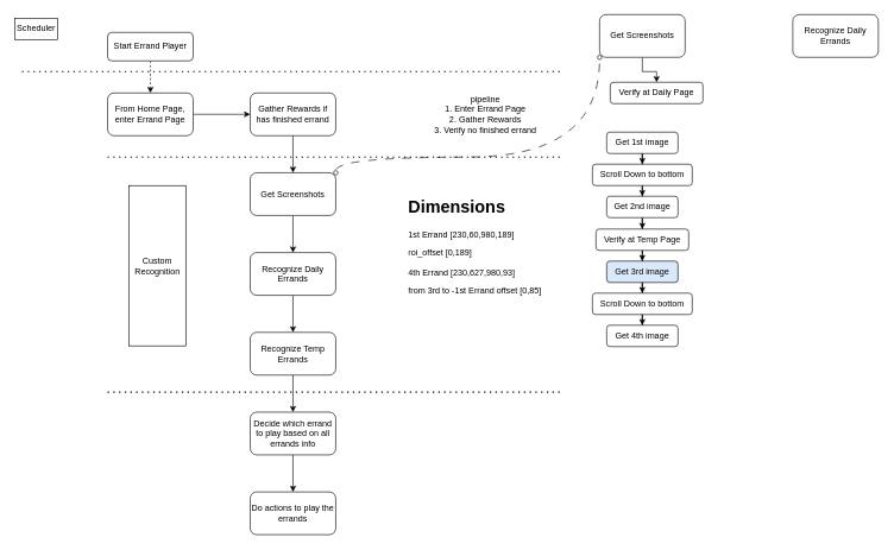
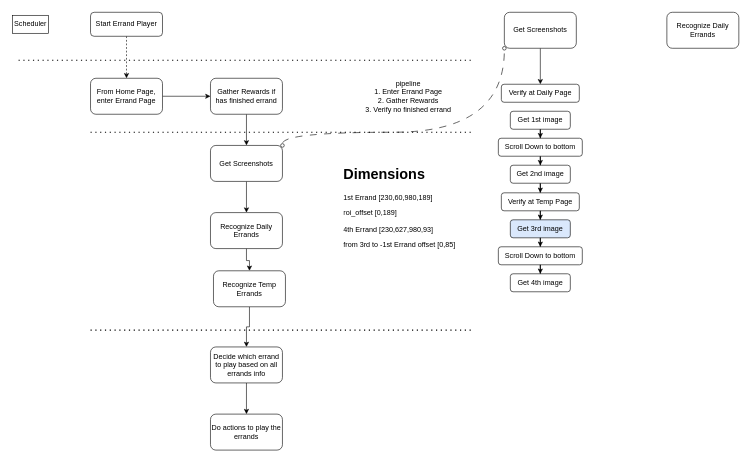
  <mxCell id="0" />
  <mxCell id="1" parent="0" />
  <mxCell id="2" value="" style="edgeStyle=orthogonalEdgeStyle;rounded=0;orthogonalLoop=1;jettySize=auto;html=1;dashed=1;" edge="1" parent="1" source="3" target="5"><mxGeometry relative="1" as="geometry" /></mxCell>
- <mxCell id="3" value="Start Errand Player" style="rounded=1;whiteSpace=wrap;html=1;fontSize=12;glass=0;strokeWidth=1;shadow=0;" parent="1" vertex="1"><mxGeometry x="150" y="45" width="120" height="40" as="geometry" /></mxCell>
+ <mxCell id="3" value="Start Errand Player" style="rounded=1;whiteSpace=wrap;html=1;fontSize=12;glass=0;strokeWidth=1;shadow=0;" parent="1" vertex="1"><mxGeometry x="150" y="20" width="120" height="40" as="geometry" /></mxCell>
  <mxCell id="4" value="" style="edgeStyle=orthogonalEdgeStyle;rounded=0;orthogonalLoop=1;jettySize=auto;html=1;" edge="1" parent="1" source="5" target="7"><mxGeometry relative="1" as="geometry" /></mxCell>
  <mxCell id="5" value="From Home Page, enter Errand Page" style="whiteSpace=wrap;html=1;rounded=1;glass=0;strokeWidth=1;shadow=0;" vertex="1" parent="1"><mxGeometry x="150" y="130" width="120" height="60" as="geometry" /></mxCell>
  <mxCell id="6" value="" style="edgeStyle=orthogonalEdgeStyle;rounded=0;orthogonalLoop=1;jettySize=auto;html=1;" edge="1" parent="1" source="7" target="23"><mxGeometry relative="1" as="geometry" /></mxCell>
  <mxCell id="7" value="Gather Rewards if has finished errand" style="whiteSpace=wrap;html=1;rounded=1;glass=0;strokeWidth=1;shadow=0;" vertex="1" parent="1"><mxGeometry x="350" y="130" width="120" height="60" as="geometry" /></mxCell>
  <mxCell id="8" value="" style="edgeStyle=orthogonalEdgeStyle;rounded=0;orthogonalLoop=1;jettySize=auto;html=1;" edge="1" parent="1" source="9" target="11"><mxGeometry relative="1" as="geometry" /></mxCell>
  <mxCell id="9" value="Recognize Daily Errands" style="whiteSpace=wrap;html=1;rounded=1;glass=0;strokeWidth=1;shadow=0;" vertex="1" parent="1"><mxGeometry x="350" y="354" width="120" height="60" as="geometry" /></mxCell>
  <mxCell id="10" value="" style="edgeStyle=orthogonalEdgeStyle;rounded=0;orthogonalLoop=1;jettySize=auto;html=1;" edge="1" parent="1" source="11" target="13"><mxGeometry relative="1" as="geometry" /></mxCell>
- <mxCell id="11" value="Recognize Temp Errands" style="whiteSpace=wrap;html=1;rounded=1;glass=0;strokeWidth=1;shadow=0;" vertex="1" parent="1"><mxGeometry x="350" y="466" width="120" height="60" as="geometry" /></mxCell>
+ <mxCell id="11" value="Recognize Temp Errands" style="whiteSpace=wrap;html=1;rounded=1;glass=0;strokeWidth=1;shadow=0;" vertex="1" parent="1"><mxGeometry x="355" y="451" width="120" height="60" as="geometry" /></mxCell>
  <mxCell id="12" value="" style="edgeStyle=orthogonalEdgeStyle;rounded=0;orthogonalLoop=1;jettySize=auto;html=1;" edge="1" parent="1" source="13" target="14"><mxGeometry relative="1" as="geometry" /></mxCell>
  <mxCell id="13" value="Decide which errand to play based on all errands info" style="whiteSpace=wrap;html=1;rounded=1;glass=0;strokeWidth=1;shadow=0;" vertex="1" parent="1"><mxGeometry x="350" y="578" width="120" height="60" as="geometry" /></mxCell>
  <mxCell id="14" value="Do actions to play the errands" style="whiteSpace=wrap;html=1;rounded=1;glass=0;strokeWidth=1;shadow=0;" vertex="1" parent="1"><mxGeometry x="350" y="690" width="120" height="60" as="geometry" /></mxCell>
  <mxCell id="15" value="" style="endArrow=none;dashed=1;html=1;dashPattern=1 3;strokeWidth=2;rounded=0;" edge="1" parent="1"><mxGeometry width="50" height="50" relative="1" as="geometry"><mxPoint x="30" y="100" as="sourcePoint" /><mxPoint x="790" y="100" as="targetPoint" /></mxGeometry></mxCell>
  <mxCell id="16" value="" style="endArrow=none;dashed=1;html=1;dashPattern=1 3;strokeWidth=2;rounded=0;" edge="1" parent="1"><mxGeometry width="50" height="50" relative="1" as="geometry"><mxPoint x="150" y="220" as="sourcePoint" /><mxPoint x="790" y="220" as="targetPoint" /></mxGeometry></mxCell>
  <mxCell id="17" value="Scheduler" style="text;html=1;align=center;verticalAlign=middle;whiteSpace=wrap;rounded=0;strokeColor=default;" vertex="1" parent="1"><mxGeometry x="20" y="25" width="60" height="30" as="geometry" /></mxCell>
  <mxCell id="18" value="pipeline&lt;div&gt;1. Enter Errand Page&lt;/div&gt;&lt;div&gt;2. Gather Rewards&lt;/div&gt;&lt;div&gt;3. Verify no finished errand&lt;/div&gt;" style="text;html=1;align=center;verticalAlign=middle;whiteSpace=wrap;rounded=0;" vertex="1" parent="1"><mxGeometry x="590" y="122.5" width="180" height="75" as="geometry" /></mxCell>
  <mxCell id="19" value="&lt;h1 style=&quot;margin-top: 0px;&quot;&gt;Dimensions&lt;/h1&gt;&lt;p&gt;1st Errand [230,60,980,189]&lt;/p&gt;&lt;p&gt;roi_offset [0,189]&lt;/p&gt;&lt;p&gt;4th Errand [230,627,980,93]&lt;/p&gt;&lt;p&gt;from 3rd to -1st Errand offset [0,85]&lt;/p&gt;" style="text;html=1;whiteSpace=wrap;overflow=hidden;rounded=0;" vertex="1" parent="1"><mxGeometry x="570" y="270" width="230" height="290" as="geometry" /></mxCell>
  <mxCell id="20" value="Recognize Daily Errands" style="whiteSpace=wrap;html=1;rounded=1;glass=0;strokeWidth=1;shadow=0;" vertex="1" parent="1"><mxGeometry x="1111" y="20" width="120" height="60" as="geometry" /></mxCell>
  <mxCell id="21" style="edgeStyle=orthogonalEdgeStyle;rounded=0;orthogonalLoop=1;jettySize=auto;html=1;exitX=0.5;exitY=1;exitDx=0;exitDy=0;entryX=0.5;entryY=0;entryDx=0;entryDy=0;" edge="1" parent="1" source="23" target="9"><mxGeometry relative="1" as="geometry" /></mxCell>
  <mxCell id="22" style="edgeStyle=orthogonalEdgeStyle;rounded=0;orthogonalLoop=1;jettySize=auto;html=1;exitX=1;exitY=0;exitDx=0;exitDy=0;entryX=0;entryY=1;entryDx=0;entryDy=0;strokeColor=default;elbow=vertical;curved=1;shadow=0;flowAnimation=1;endArrow=oval;endFill=0;startArrow=oval;startFill=0;dashed=1;dashPattern=12 12;" edge="1" parent="1" source="23" target="25"><mxGeometry relative="1" as="geometry"><Array as="points"><mxPoint x="470" y="220" /><mxPoint x="840" y="220" /></Array></mxGeometry></mxCell>
  <mxCell id="23" value="Get Screenshots" style="whiteSpace=wrap;html=1;rounded=1;glass=0;strokeWidth=1;shadow=0;" vertex="1" parent="1"><mxGeometry x="350" y="242" width="120" height="60" as="geometry" /></mxCell>
  <mxCell id="24" value="" style="edgeStyle=orthogonalEdgeStyle;rounded=0;orthogonalLoop=1;jettySize=auto;html=1;" edge="1" parent="1" source="25" target="26"><mxGeometry relative="1" as="geometry" /></mxCell>
  <mxCell id="25" value="Get Screenshots" style="whiteSpace=wrap;html=1;rounded=1;glass=0;strokeWidth=1;shadow=0;" vertex="1" parent="1"><mxGeometry x="840" y="20" width="120" height="60" as="geometry" /></mxCell>
- <mxCell id="26" value="Verify at Daily Page" style="whiteSpace=wrap;html=1;rounded=1;glass=0;strokeWidth=1;shadow=0;" vertex="1" parent="1"><mxGeometry x="855" y="115" width="130" height="30" as="geometry" /></mxCell>
+ <mxCell id="26" value="Verify at Daily Page" style="whiteSpace=wrap;html=1;rounded=1;glass=0;strokeWidth=1;shadow=0;" vertex="1" parent="1"><mxGeometry x="835" y="140" width="130" height="30" as="geometry" /></mxCell>
  <mxCell id="27" value="" style="edgeStyle=orthogonalEdgeStyle;rounded=0;orthogonalLoop=1;jettySize=auto;html=1;" edge="1" parent="1" source="28" target="30"><mxGeometry relative="1" as="geometry" /></mxCell>
  <mxCell id="28" value="Get 1st image" style="whiteSpace=wrap;html=1;rounded=1;glass=0;strokeWidth=1;shadow=0;" vertex="1" parent="1"><mxGeometry x="850" y="185" width="100" height="30" as="geometry" /></mxCell>
  <mxCell id="29" value="" style="edgeStyle=orthogonalEdgeStyle;rounded=0;orthogonalLoop=1;jettySize=auto;html=1;" edge="1" parent="1" source="30" target="32"><mxGeometry relative="1" as="geometry" /></mxCell>
  <mxCell id="30" value="Scroll Down to bottom" style="whiteSpace=wrap;html=1;rounded=1;glass=0;strokeWidth=1;shadow=0;" vertex="1" parent="1"><mxGeometry x="830" y="230" width="140" height="30" as="geometry" /></mxCell>
  <mxCell id="31" value="" style="edgeStyle=orthogonalEdgeStyle;rounded=0;orthogonalLoop=1;jettySize=auto;html=1;" edge="1" parent="1" source="32" target="34"><mxGeometry relative="1" as="geometry" /></mxCell>
  <mxCell id="32" value="Get 2nd image" style="whiteSpace=wrap;html=1;rounded=1;glass=0;strokeWidth=1;shadow=0;" vertex="1" parent="1"><mxGeometry x="850" y="275" width="100" height="30" as="geometry" /></mxCell>
  <mxCell id="33" value="" style="edgeStyle=orthogonalEdgeStyle;rounded=0;orthogonalLoop=1;jettySize=auto;html=1;" edge="1" parent="1" source="34" target="36"><mxGeometry relative="1" as="geometry" /></mxCell>
  <mxCell id="34" value="Verify at Temp Page" style="whiteSpace=wrap;html=1;rounded=1;glass=0;strokeWidth=1;shadow=0;" vertex="1" parent="1"><mxGeometry x="835" y="321" width="130" height="30" as="geometry" /></mxCell>
  <mxCell id="35" value="" style="edgeStyle=orthogonalEdgeStyle;rounded=0;orthogonalLoop=1;jettySize=auto;html=1;" edge="1" parent="1" source="36" target="38"><mxGeometry relative="1" as="geometry" /></mxCell>
  <mxCell id="36" value="Get 3rd image" style="whiteSpace=wrap;html=1;rounded=1;glass=0;strokeWidth=1;shadow=0;fillColor=#dae8fc;" vertex="1" parent="1"><mxGeometry x="850" y="366" width="100" height="30" as="geometry" /></mxCell>
  <mxCell id="37" value="" style="edgeStyle=orthogonalEdgeStyle;rounded=0;orthogonalLoop=1;jettySize=auto;html=1;" edge="1" parent="1" source="38" target="39"><mxGeometry relative="1" as="geometry" /></mxCell>
  <mxCell id="38" value="Scroll Down to bottom" style="whiteSpace=wrap;html=1;rounded=1;glass=0;strokeWidth=1;shadow=0;" vertex="1" parent="1"><mxGeometry x="830" y="411" width="140" height="30" as="geometry" /></mxCell>
  <mxCell id="39" value="Get 4th image" style="whiteSpace=wrap;html=1;rounded=1;glass=0;strokeWidth=1;shadow=0;" vertex="1" parent="1"><mxGeometry x="850" y="456" width="100" height="30" as="geometry" /></mxCell>
  <mxCell id="40" value="" style="endArrow=none;dashed=1;html=1;dashPattern=1 3;strokeWidth=2;rounded=0;" edge="1" parent="1"><mxGeometry width="50" height="50" relative="1" as="geometry"><mxPoint x="150" y="550" as="sourcePoint" /><mxPoint x="790" y="550" as="targetPoint" /></mxGeometry></mxCell>
- <mxCell id="41" value="Custom Recognition" style="text;html=1;align=center;verticalAlign=middle;whiteSpace=wrap;rounded=0;strokeColor=default;" vertex="1" parent="1"><mxGeometry x="180" y="260" width="80" height="225" as="geometry" /></mxCell>
